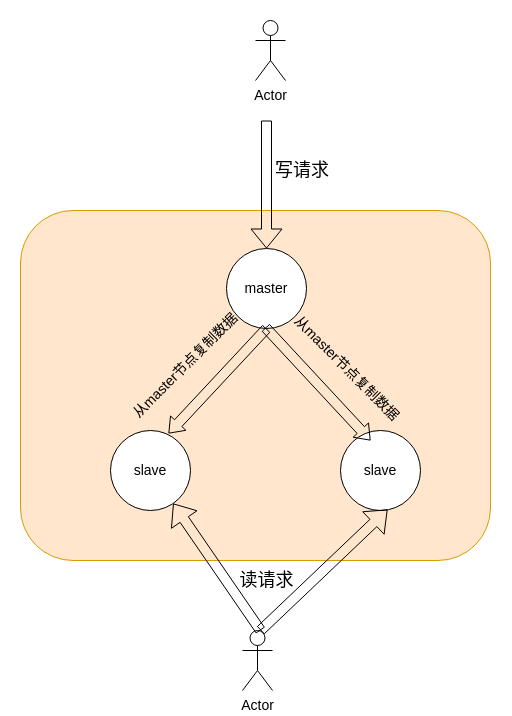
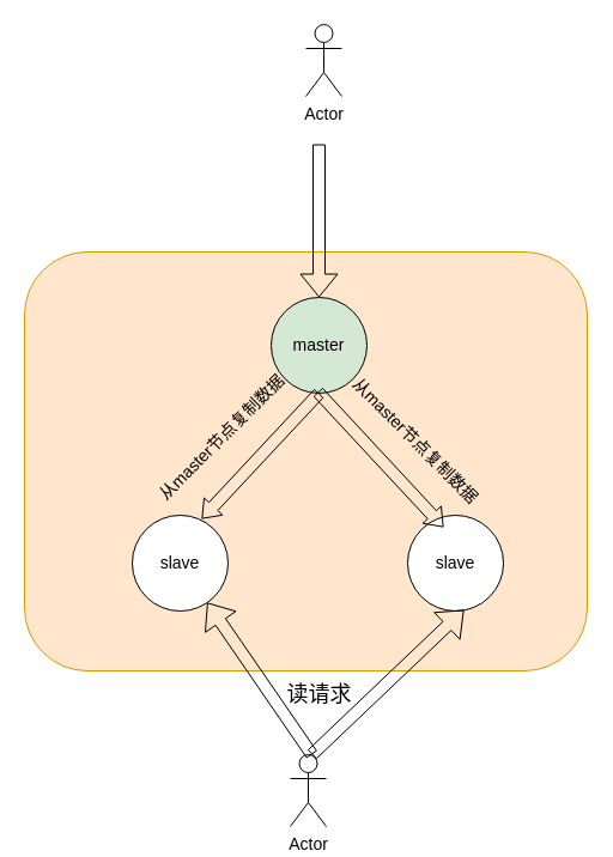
  <mxCell id="0" />
  <mxCell id="1" parent="0" />
  <mxCell id="2" value="" style="rounded=1;whiteSpace=wrap;html=1;fillColor=#ffe6cc;strokeColor=#d79b00;" vertex="1" parent="1"><mxGeometry x="20" y="210" width="470" height="350" as="geometry" /></mxCell>
- <mxCell id="3" value="&lt;font style=&quot;font-size: 14px&quot;&gt;master&lt;/font&gt;" style="ellipse;whiteSpace=wrap;html=1;aspect=fixed;" vertex="1" parent="1"><mxGeometry x="226" y="248" width="80" height="80" as="geometry" /></mxCell>
+ <mxCell id="3" value="&lt;font style=&quot;font-size: 14px&quot;&gt;master&lt;/font&gt;" style="ellipse;whiteSpace=wrap;html=1;aspect=fixed;fillColor=#d5e8d4;" vertex="1" parent="1"><mxGeometry x="226" y="248" width="80" height="80" as="geometry" /></mxCell>
  <mxCell id="4" value="slave" style="ellipse;whiteSpace=wrap;html=1;aspect=fixed;fontSize=14;" vertex="1" parent="1"><mxGeometry x="110" y="430" width="80" height="80" as="geometry" /></mxCell>
  <mxCell id="5" value="slave" style="ellipse;whiteSpace=wrap;html=1;aspect=fixed;fontSize=14;" vertex="1" parent="1"><mxGeometry x="340" y="430" width="80" height="80" as="geometry" /></mxCell>
  <mxCell id="6" value="" style="shape=flexArrow;endArrow=classic;html=1;fontSize=14;endWidth=10;endSize=4.24;exitX=0.5;exitY=1;exitDx=0;exitDy=0;entryX=0.725;entryY=0.038;entryDx=0;entryDy=0;entryPerimeter=0;" edge="1" parent="1" source="3" target="4"><mxGeometry width="50" height="50" relative="1" as="geometry"><mxPoint x="237" y="318" as="sourcePoint" /><mxPoint x="140" y="360" as="targetPoint" /><Array as="points" /></mxGeometry></mxCell>
  <mxCell id="7" value="" style="shape=flexArrow;endArrow=classic;html=1;fontSize=14;endWidth=10;endSize=4.24;" edge="1" parent="1"><mxGeometry width="50" height="50" relative="1" as="geometry"><mxPoint x="265" y="327" as="sourcePoint" /><mxPoint x="370" y="440" as="targetPoint" /><Array as="points" /></mxGeometry></mxCell>
  <mxCell id="8" value="从master节点复制数据" style="text;html=1;strokeColor=none;fillColor=none;align=center;verticalAlign=middle;whiteSpace=wrap;rounded=0;fontSize=14;rotation=-45;" vertex="1" parent="1"><mxGeometry x="110" y="340" width="150" height="50" as="geometry" /></mxCell>
  <mxCell id="9" value="从master节点复制数据" style="text;html=1;strokeColor=none;fillColor=none;align=center;verticalAlign=middle;whiteSpace=wrap;rounded=0;fontSize=14;rotation=45;" vertex="1" parent="1"><mxGeometry x="272" y="343" width="150" height="50" as="geometry" /></mxCell>
  <mxCell id="10" value="Actor" style="shape=umlActor;verticalLabelPosition=bottom;verticalAlign=top;html=1;outlineConnect=0;fontSize=14;" vertex="1" parent="1"><mxGeometry x="242" y="630" width="30" height="60" as="geometry" /></mxCell>
  <mxCell id="11" value="" style="shape=flexArrow;endArrow=classic;html=1;fontSize=14;" edge="1" parent="1" target="4"><mxGeometry width="50" height="50" relative="1" as="geometry"><mxPoint x="260" y="630" as="sourcePoint" /><mxPoint x="170" y="590" as="targetPoint" /></mxGeometry></mxCell>
  <mxCell id="12" value="" style="shape=flexArrow;endArrow=classic;html=1;fontSize=14;entryX=0.588;entryY=0.988;entryDx=0;entryDy=0;entryPerimeter=0;" edge="1" parent="1" target="5"><mxGeometry width="50" height="50" relative="1" as="geometry"><mxPoint x="260" y="630" as="sourcePoint" /><mxPoint x="350" y="590" as="targetPoint" /></mxGeometry></mxCell>
  <mxCell id="13" style="edgeStyle=orthogonalEdgeStyle;rounded=0;orthogonalLoop=1;jettySize=auto;html=1;exitX=0.5;exitY=0;exitDx=0;exitDy=0;fontSize=14;" edge="1" parent="1" source="14"><mxGeometry relative="1" as="geometry"><mxPoint x="266" y="570" as="targetPoint" /></mxGeometry></mxCell>
  <mxCell id="14" value="&lt;font style=&quot;font-size: 18px&quot;&gt;读请求&lt;/font&gt;" style="text;html=1;strokeColor=none;fillColor=none;align=center;verticalAlign=middle;whiteSpace=wrap;rounded=0;fontSize=14;" vertex="1" parent="1"><mxGeometry x="233.5" y="570" width="65" height="20" as="geometry" /></mxCell>
  <mxCell id="15" value="Actor" style="shape=umlActor;verticalLabelPosition=bottom;verticalAlign=top;html=1;outlineConnect=0;fontSize=14;" vertex="1" parent="1"><mxGeometry x="255" y="20" width="30" height="60" as="geometry" /></mxCell>
  <mxCell id="16" value="" style="shape=flexArrow;endArrow=classic;html=1;fontSize=14;entryX=0.5;entryY=0;entryDx=0;entryDy=0;" edge="1" parent="1" target="3"><mxGeometry width="50" height="50" relative="1" as="geometry"><mxPoint x="266" y="120" as="sourcePoint" /><mxPoint x="280" y="110" as="targetPoint" /></mxGeometry></mxCell>
- <mxCell id="17" value="&lt;font style=&quot;font-size: 18px&quot;&gt;写请求&lt;/font&gt;" style="text;html=1;strokeColor=none;fillColor=none;align=center;verticalAlign=middle;whiteSpace=wrap;rounded=0;fontSize=14;" vertex="1" parent="1"><mxGeometry x="242" y="160" width="120" height="20" as="geometry" /></mxCell>
